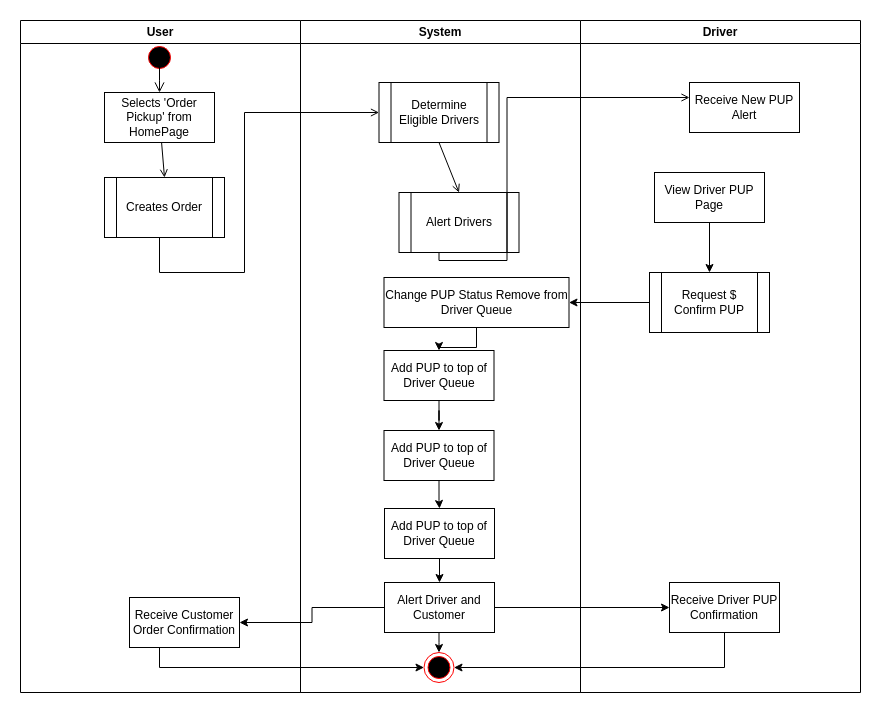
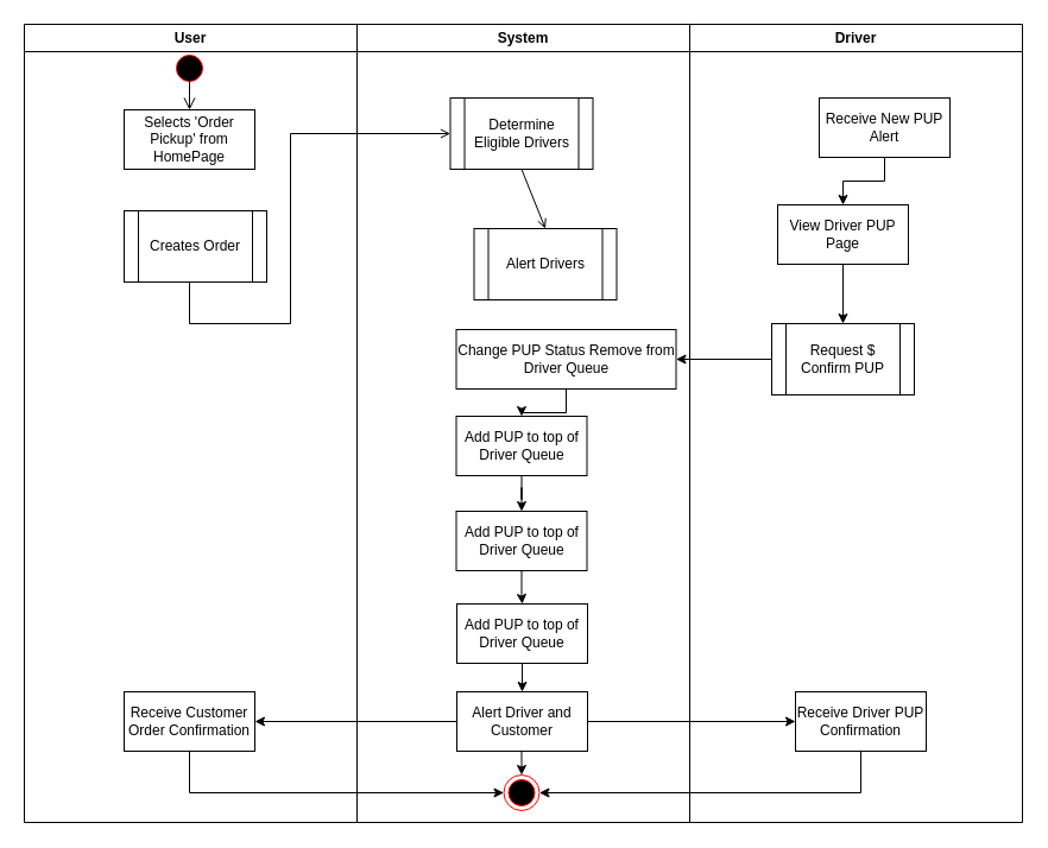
  <mxCell id="0" />
  <mxCell id="1" parent="0" />
  <mxCell id="2" value="User" style="swimlane;whiteSpace=wrap" parent="1" vertex="1"><mxGeometry x="20" y="20" width="280" height="672" as="geometry" /></mxCell>
  <mxCell id="3" value="" style="ellipse;shape=startState;fillColor=#000000;strokeColor=#ff0000;" parent="2" vertex="1"><mxGeometry x="124" y="22" width="30" height="30" as="geometry" /></mxCell>
  <mxCell id="4" value="" style="edgeStyle=elbowEdgeStyle;elbow=horizontal;verticalAlign=bottom;endArrow=open;endSize=8;strokeColor=#000000;endFill=1;rounded=0;exitX=0.5;exitY=0.846;exitDx=0;exitDy=0;exitPerimeter=0;" parent="2" source="3" target="5" edge="1"><mxGeometry x="99" y="10" as="geometry"><mxPoint x="114" y="80" as="targetPoint" /><mxPoint x="139" y="52" as="sourcePoint" /></mxGeometry></mxCell>
  <mxCell id="5" value="Selects 'Order Pickup' from HomePage" style="whiteSpace=wrap;" parent="2" vertex="1"><mxGeometry x="84" y="72" width="110" height="50" as="geometry" /></mxCell>
- <mxCell id="6" value="" style="endArrow=open;strokeColor=#000000;endFill=1;rounded=0;entryX=0.5;entryY=0;entryDx=0;entryDy=0;" parent="2" source="5" target="7" edge="1"><mxGeometry relative="1" as="geometry"><mxPoint x="114" y="190" as="targetPoint" /></mxGeometry></mxCell>
  <mxCell id="7" value="Creates Order" style="shape=process;whiteSpace=wrap;html=1;backgroundOutline=1;" vertex="1" parent="2"><mxGeometry x="84" y="157" width="120" height="60" as="geometry" /></mxCell>
- <mxCell id="8" value="Receive Customer Order Confirmation" style="whiteSpace=wrap;" vertex="1" parent="2"><mxGeometry x="109" y="577" width="110" height="50" as="geometry" /></mxCell>
+ <mxCell id="8" value="Receive Customer Order Confirmation" style="whiteSpace=wrap;" vertex="1" parent="2"><mxGeometry x="84" y="562" width="110" height="50" as="geometry" /></mxCell>
  <mxCell id="9" value="System" style="swimlane;whiteSpace=wrap" parent="1" vertex="1"><mxGeometry x="300" y="20" width="280" height="672" as="geometry" /></mxCell>
  <mxCell id="10" value="" style="endArrow=open;strokeColor=#000000;endFill=1;rounded=0;exitX=0.5;exitY=1;exitDx=0;exitDy=0;entryX=0.5;entryY=0;entryDx=0;entryDy=0;" parent="9" source="21" target="22" edge="1"><mxGeometry relative="1" as="geometry"><mxPoint x="74" y="130" as="sourcePoint" /><mxPoint x="74" y="190" as="targetPoint" /></mxGeometry></mxCell>
  <mxCell id="11" value="" style="edgeStyle=orthogonalEdgeStyle;rounded=0;orthogonalLoop=1;jettySize=auto;html=1;" edge="1" parent="9" source="12" target="14"><mxGeometry relative="1" as="geometry" /></mxCell>
  <mxCell id="12" value="Change PUP Status Remove from Driver Queue" style="whiteSpace=wrap;" parent="9" vertex="1"><mxGeometry x="83.5" y="257" width="185" height="50" as="geometry" /></mxCell>
  <mxCell id="13" value="" style="edgeStyle=orthogonalEdgeStyle;rounded=0;orthogonalLoop=1;jettySize=auto;html=1;" edge="1" parent="9" source="14" target="16"><mxGeometry relative="1" as="geometry" /></mxCell>
  <mxCell id="14" value="Add PUP to top of Driver Queue" style="whiteSpace=wrap;" vertex="1" parent="9"><mxGeometry x="83.5" y="330" width="110" height="50" as="geometry" /></mxCell>
  <mxCell id="15" value="" style="edgeStyle=orthogonalEdgeStyle;rounded=0;orthogonalLoop=1;jettySize=auto;html=1;" edge="1" parent="9" source="16" target="18"><mxGeometry relative="1" as="geometry" /></mxCell>
  <mxCell id="16" value="Add PUP to top of Driver Queue" style="whiteSpace=wrap;" vertex="1" parent="9"><mxGeometry x="83.5" y="410" width="110" height="50" as="geometry" /></mxCell>
  <mxCell id="17" value="" style="edgeStyle=orthogonalEdgeStyle;rounded=0;orthogonalLoop=1;jettySize=auto;html=1;" edge="1" parent="9" source="18" target="20"><mxGeometry relative="1" as="geometry" /></mxCell>
  <mxCell id="18" value="Add PUP to top of Driver Queue" style="whiteSpace=wrap;" vertex="1" parent="9"><mxGeometry x="84" y="488" width="110" height="50" as="geometry" /></mxCell>
  <mxCell id="19" value="" style="edgeStyle=orthogonalEdgeStyle;rounded=0;orthogonalLoop=1;jettySize=auto;html=1;entryX=0.5;entryY=0;entryDx=0;entryDy=0;" edge="1" parent="9" source="20" target="23"><mxGeometry relative="1" as="geometry"><mxPoint x="185" y="632" as="targetPoint" /><Array as="points"><mxPoint x="138" y="622" /></Array></mxGeometry></mxCell>
  <mxCell id="20" value="Alert Driver and Customer" style="whiteSpace=wrap;" vertex="1" parent="9"><mxGeometry x="84" y="562" width="110" height="50" as="geometry" /></mxCell>
  <mxCell id="21" value="Determine Eligible Drivers" style="shape=process;whiteSpace=wrap;html=1;backgroundOutline=1;" vertex="1" parent="9"><mxGeometry x="78.5" y="62" width="120" height="60" as="geometry" /></mxCell>
  <mxCell id="22" value="Alert Drivers" style="shape=process;whiteSpace=wrap;html=1;backgroundOutline=1;" vertex="1" parent="9"><mxGeometry x="98.5" y="172" width="120" height="60" as="geometry" /></mxCell>
  <mxCell id="23" value="" style="ellipse;shape=endState;fillColor=#000000;strokeColor=#ff0000" parent="9" vertex="1"><mxGeometry x="123.5" y="632" width="30" height="30" as="geometry" /></mxCell>
  <mxCell id="24" value="Driver" style="swimlane;whiteSpace=wrap;startSize=23;" parent="1" vertex="1"><mxGeometry x="580" y="20" width="280" height="672" as="geometry" /></mxCell>
+ <mxCell id="25" value="" style="edgeStyle=orthogonalEdgeStyle;rounded=0;orthogonalLoop=1;jettySize=auto;html=1;" edge="1" parent="24" source="26" target="28"><mxGeometry relative="1" as="geometry" /></mxCell>
  <mxCell id="26" value="Receive New PUP Alert" style="whiteSpace=wrap;" parent="24" vertex="1"><mxGeometry x="109" y="62" width="110" height="50" as="geometry" /></mxCell>
  <mxCell id="27" value="" style="edgeStyle=orthogonalEdgeStyle;rounded=0;orthogonalLoop=1;jettySize=auto;html=1;entryX=0.5;entryY=0;entryDx=0;entryDy=0;" edge="1" parent="24" source="28" target="29"><mxGeometry relative="1" as="geometry"><mxPoint x="129" y="282" as="targetPoint" /></mxGeometry></mxCell>
  <mxCell id="28" value="View Driver PUP Page" style="whiteSpace=wrap;" vertex="1" parent="24"><mxGeometry x="74" y="152" width="110" height="50" as="geometry" /></mxCell>
  <mxCell id="29" value="Request $ Confirm PUP" style="shape=process;whiteSpace=wrap;html=1;backgroundOutline=1;" vertex="1" parent="24"><mxGeometry x="69" y="252" width="120" height="60" as="geometry" /></mxCell>
  <mxCell id="30" value="Receive Driver PUP Confirmation" style="whiteSpace=wrap;" vertex="1" parent="24"><mxGeometry x="89" y="562" width="110" height="50" as="geometry" /></mxCell>
  <mxCell id="31" value="" style="endArrow=open;strokeColor=#000000;endFill=1;rounded=0;exitX=0.502;exitY=1;exitDx=0;exitDy=0;exitPerimeter=0;entryX=0;entryY=0.5;entryDx=0;entryDy=0;edgeStyle=orthogonalEdgeStyle;" parent="1" source="7" target="21" edge="1"><mxGeometry relative="1" as="geometry"><mxPoint x="134" y="272" as="sourcePoint" /><mxPoint x="319" y="125" as="targetPoint" /><Array as="points"><mxPoint x="159" y="272" /><mxPoint x="244" y="272" /><mxPoint x="244" y="112" /></Array></mxGeometry></mxCell>
- <mxCell id="32" value="" style="endArrow=open;strokeColor=#000000;endFill=1;rounded=0;edgeStyle=orthogonalEdgeStyle;exitX=0.5;exitY=1;exitDx=0;exitDy=0;" parent="1" source="22" target="26" edge="1"><mxGeometry relative="1" as="geometry"><mxPoint x="373.5" y="260" as="sourcePoint" /><Array as="points"><mxPoint x="438.5" y="260" /><mxPoint x="506.5" y="260" /><mxPoint x="506.5" y="97" /></Array></mxGeometry></mxCell>
  <mxCell id="33" value="" style="edgeStyle=orthogonalEdgeStyle;rounded=0;orthogonalLoop=1;jettySize=auto;html=1;entryX=1;entryY=0.5;entryDx=0;entryDy=0;" edge="1" parent="1" source="29" target="12"><mxGeometry relative="1" as="geometry" /></mxCell>
  <mxCell id="34" value="" style="edgeStyle=orthogonalEdgeStyle;rounded=0;orthogonalLoop=1;jettySize=auto;html=1;" edge="1" parent="1" source="20" target="30"><mxGeometry relative="1" as="geometry" /></mxCell>
  <mxCell id="35" value="" style="edgeStyle=orthogonalEdgeStyle;rounded=0;orthogonalLoop=1;jettySize=auto;html=1;" edge="1" parent="1" source="20" target="8"><mxGeometry relative="1" as="geometry" /></mxCell>
  <mxCell id="36" value="" style="edgeStyle=orthogonalEdgeStyle;rounded=0;orthogonalLoop=1;jettySize=auto;html=1;entryX=1;entryY=0.5;entryDx=0;entryDy=0;" edge="1" parent="1" source="30" target="23"><mxGeometry relative="1" as="geometry"><mxPoint x="724" y="712" as="targetPoint" /><Array as="points"><mxPoint x="724" y="667" /></Array></mxGeometry></mxCell>
  <mxCell id="37" value="" style="edgeStyle=orthogonalEdgeStyle;rounded=0;orthogonalLoop=1;jettySize=auto;html=1;entryX=0;entryY=0.5;entryDx=0;entryDy=0;" edge="1" parent="1" source="8" target="23"><mxGeometry relative="1" as="geometry"><mxPoint x="159" y="712" as="targetPoint" /><Array as="points"><mxPoint x="159" y="667" /></Array></mxGeometry></mxCell>
